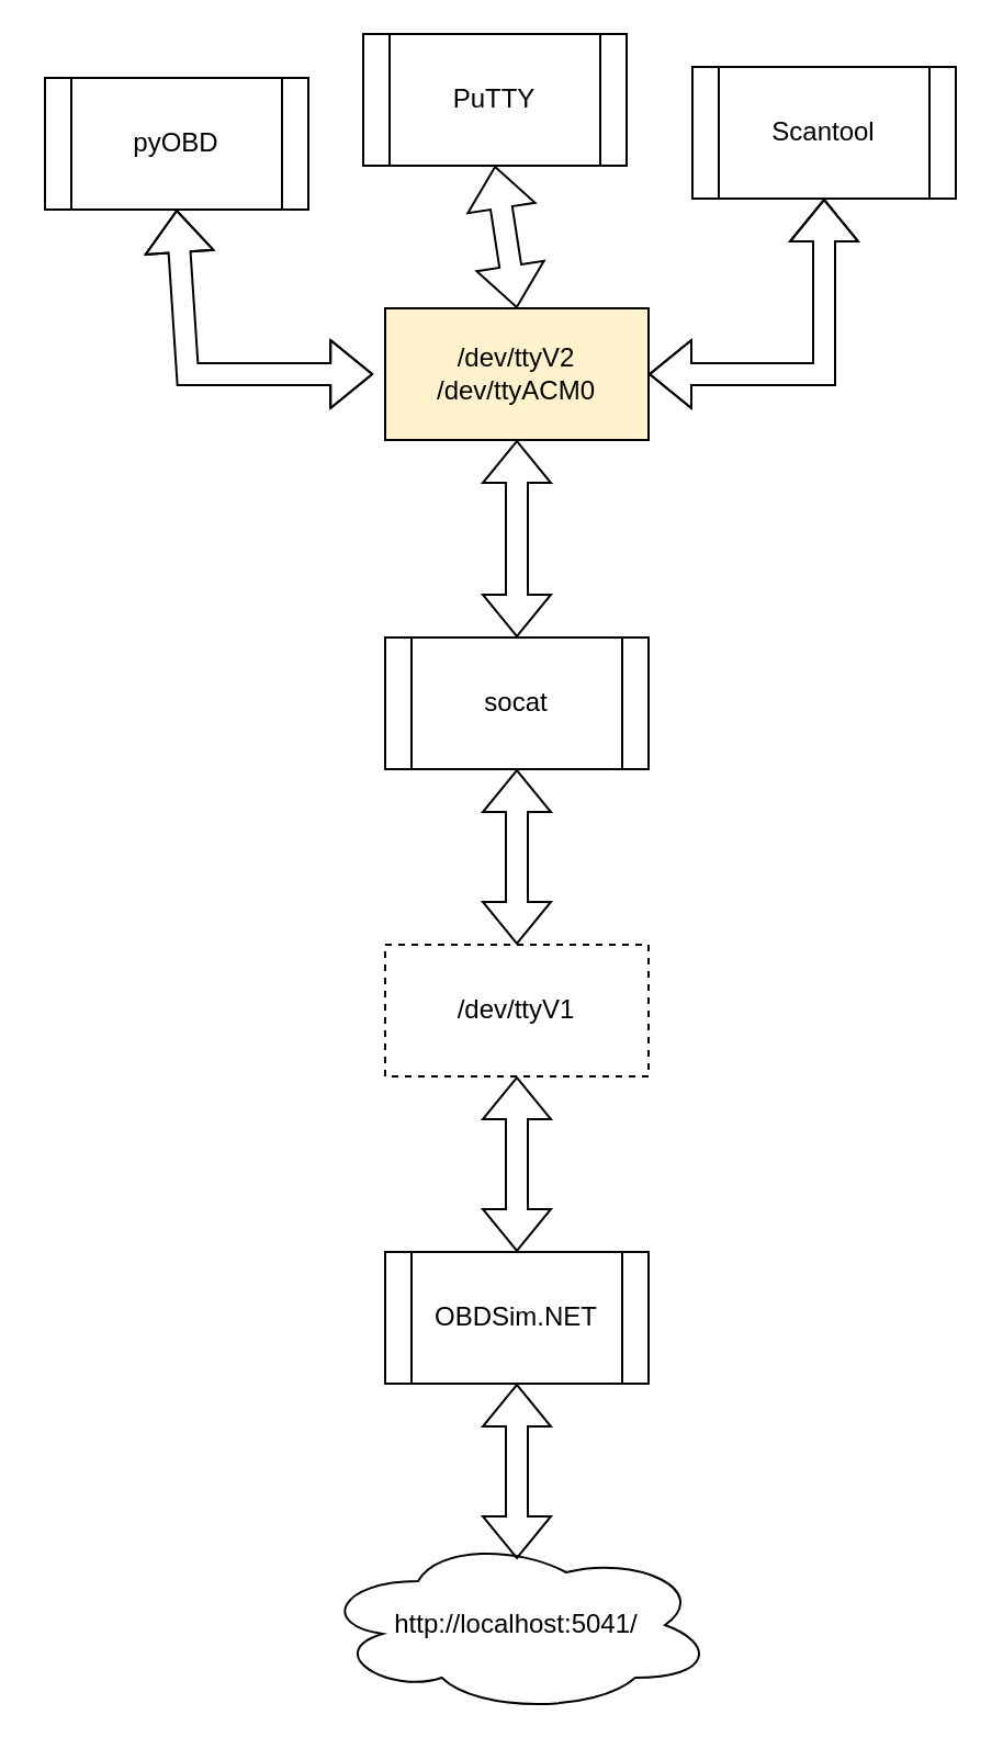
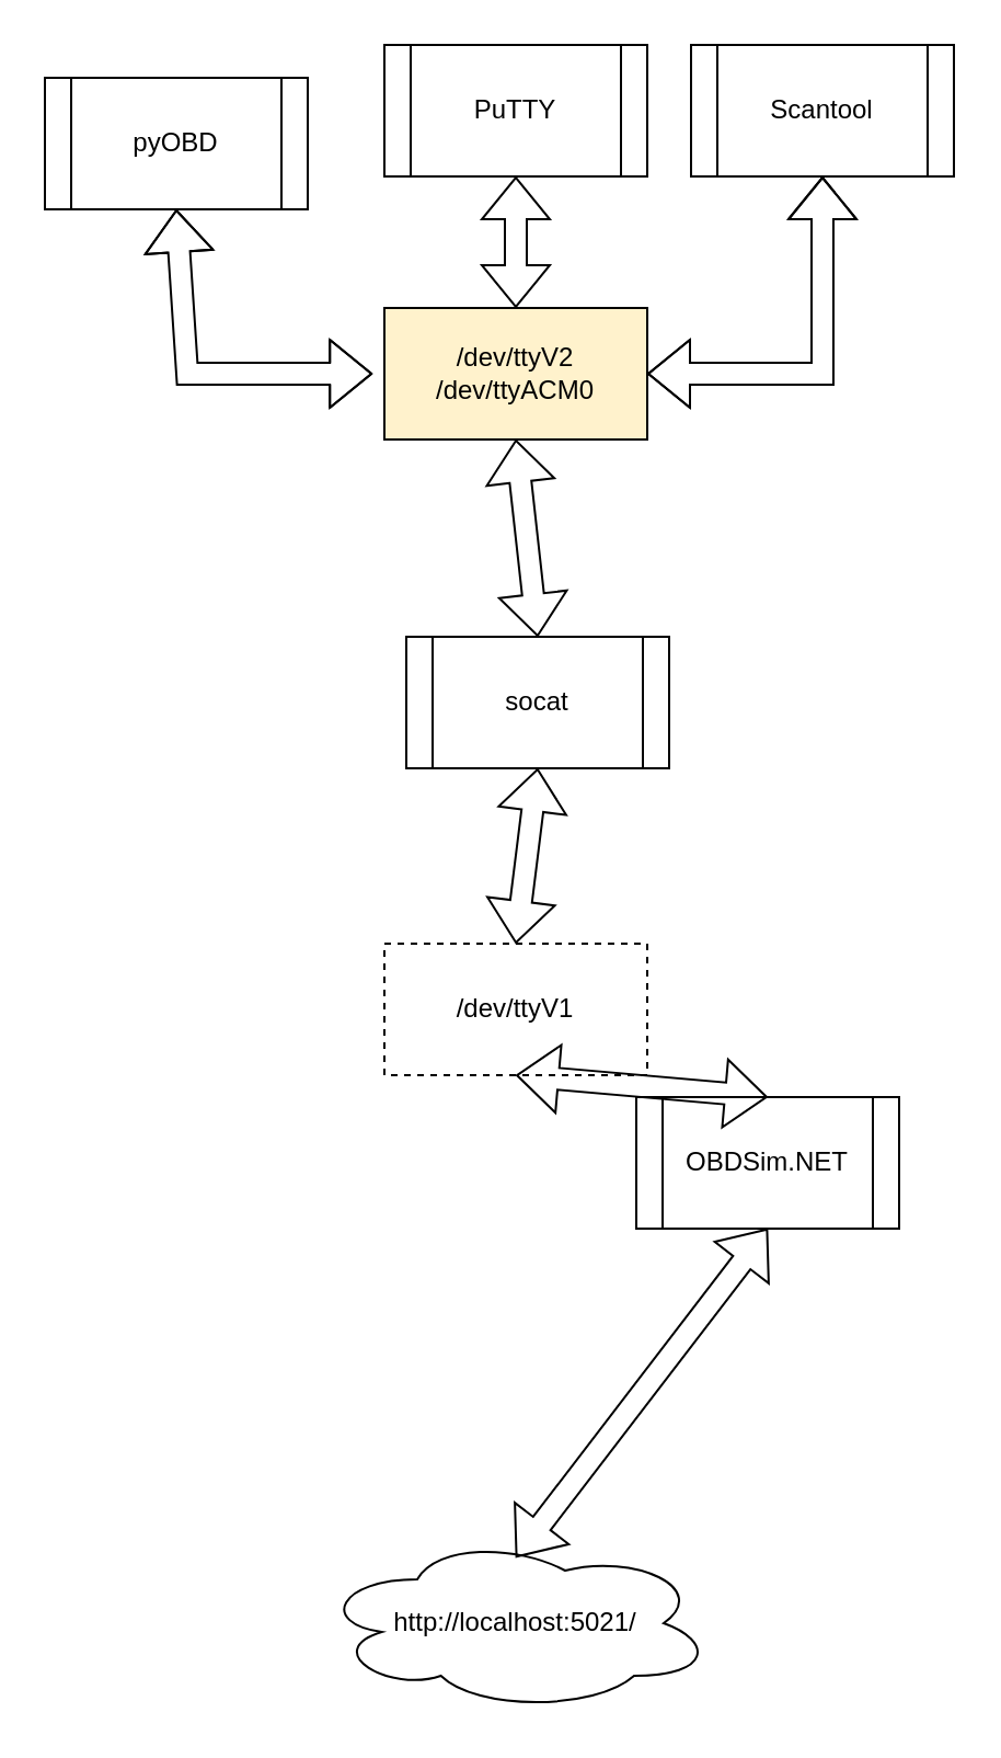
  <mxCell id="0" />
  <mxCell id="1" parent="0" />
- <mxCell id="2" value="socat" style="shape=process;whiteSpace=wrap;html=1;backgroundOutline=1;" vertex="1" parent="1"><mxGeometry x="175" y="290" width="120" height="60" as="geometry" /></mxCell>
+ <mxCell id="2" value="socat" style="shape=process;whiteSpace=wrap;html=1;backgroundOutline=1;" vertex="1" parent="1"><mxGeometry x="185" y="290" width="120" height="60" as="geometry" /></mxCell>
  <mxCell id="3" value="/dev/ttyV2&lt;div&gt;/dev/ttyACM0&lt;/div&gt;" style="rounded=0;whiteSpace=wrap;html=1;fillColor=#fff2cc;" vertex="1" parent="1"><mxGeometry x="175" y="140" width="120" height="60" as="geometry" /></mxCell>
  <mxCell id="4" value="/dev/ttyV1" style="rounded=0;whiteSpace=wrap;html=1;dashed=1;" vertex="1" parent="1"><mxGeometry x="175" y="430" width="120" height="60" as="geometry" /></mxCell>
  <mxCell id="5" value="" style="shape=flexArrow;endArrow=classic;startArrow=classic;html=1;rounded=0;entryX=0.5;entryY=0;entryDx=0;entryDy=0;exitX=0.5;exitY=1;exitDx=0;exitDy=0;" edge="1" parent="1" source="3" target="2"><mxGeometry width="100" height="100" relative="1" as="geometry"><mxPoint x="115" y="480" as="sourcePoint" /><mxPoint x="215" y="380" as="targetPoint" /></mxGeometry></mxCell>
  <mxCell id="6" value="" style="shape=flexArrow;endArrow=classic;startArrow=classic;html=1;rounded=0;entryX=0.5;entryY=0;entryDx=0;entryDy=0;exitX=0.5;exitY=1;exitDx=0;exitDy=0;" edge="1" parent="1" source="2" target="4"><mxGeometry width="100" height="100" relative="1" as="geometry"><mxPoint x="265" y="500" as="sourcePoint" /><mxPoint x="365" y="400" as="targetPoint" /></mxGeometry></mxCell>
- <mxCell id="7" value="OBDSim.NET" style="shape=process;whiteSpace=wrap;html=1;backgroundOutline=1;" vertex="1" parent="1"><mxGeometry x="175" y="570" width="120" height="60" as="geometry" /></mxCell>
+ <mxCell id="7" value="OBDSim.NET" style="shape=process;whiteSpace=wrap;html=1;backgroundOutline=1;" vertex="1" parent="1"><mxGeometry x="290" y="500" width="120" height="60" as="geometry" /></mxCell>
  <mxCell id="8" value="" style="shape=flexArrow;endArrow=classic;startArrow=classic;html=1;rounded=0;entryX=0.5;entryY=1;entryDx=0;entryDy=0;exitX=0.5;exitY=0;exitDx=0;exitDy=0;" edge="1" parent="1" source="7" target="4"><mxGeometry width="100" height="100" relative="1" as="geometry"><mxPoint x="65" y="600" as="sourcePoint" /><mxPoint x="165" y="500" as="targetPoint" /></mxGeometry></mxCell>
- <mxCell id="9" value="PuTTY" style="shape=process;whiteSpace=wrap;html=1;backgroundOutline=1;" vertex="1" parent="1"><mxGeometry x="165" y="15" width="120" height="60" as="geometry" /></mxCell>
+ <mxCell id="9" value="PuTTY" style="shape=process;whiteSpace=wrap;html=1;backgroundOutline=1;" vertex="1" parent="1"><mxGeometry x="175" y="20" width="120" height="60" as="geometry" /></mxCell>
  <mxCell id="10" value="" style="shape=flexArrow;endArrow=classic;startArrow=classic;html=1;rounded=0;entryX=0.5;entryY=1;entryDx=0;entryDy=0;exitX=0.5;exitY=0;exitDx=0;exitDy=0;" edge="1" parent="1" source="3" target="9"><mxGeometry width="100" height="100" relative="1" as="geometry"><mxPoint x="75" y="230" as="sourcePoint" /><mxPoint x="175" y="130" as="targetPoint" /></mxGeometry></mxCell>
- <mxCell id="11" value="http://localhost:5041/" style="ellipse;shape=cloud;whiteSpace=wrap;html=1;" vertex="1" parent="1"><mxGeometry x="145" y="700" width="180" height="80" as="geometry" /></mxCell>
+ <mxCell id="11" value="http://localhost:5021/" style="ellipse;shape=cloud;whiteSpace=wrap;html=1;" vertex="1" parent="1"><mxGeometry x="145" y="700" width="180" height="80" as="geometry" /></mxCell>
  <mxCell id="12" value="" style="shape=flexArrow;endArrow=classic;startArrow=classic;html=1;rounded=0;entryX=0.5;entryY=1;entryDx=0;entryDy=0;exitX=0.5;exitY=0.125;exitDx=0;exitDy=0;exitPerimeter=0;" edge="1" parent="1" source="11" target="7"><mxGeometry width="100" height="100" relative="1" as="geometry"><mxPoint x="5" y="690" as="sourcePoint" /><mxPoint x="105" y="590" as="targetPoint" /></mxGeometry></mxCell>
- <mxCell id="13" value="Scantool" style="shape=process;whiteSpace=wrap;html=1;backgroundOutline=1;" vertex="1" parent="1"><mxGeometry x="315" y="30" width="120" height="60" as="geometry" /></mxCell>
+ <mxCell id="13" value="Scantool" style="shape=process;whiteSpace=wrap;html=1;backgroundOutline=1;" vertex="1" parent="1"><mxGeometry x="315" y="20" width="120" height="60" as="geometry" /></mxCell>
  <mxCell id="14" value="" style="shape=flexArrow;endArrow=classic;startArrow=classic;html=1;rounded=0;entryX=0.5;entryY=1;entryDx=0;entryDy=0;exitX=1;exitY=0.5;exitDx=0;exitDy=0;" edge="1" parent="1" source="3" target="13"><mxGeometry width="100" height="100" relative="1" as="geometry"><mxPoint x="374.71" y="180" as="sourcePoint" /><mxPoint x="374.71" y="110" as="targetPoint" /><Array as="points"><mxPoint x="375" y="170" /></Array></mxGeometry></mxCell>
  <mxCell id="15" value="pyOBD" style="shape=process;whiteSpace=wrap;html=1;backgroundOutline=1;" vertex="1" parent="1"><mxGeometry x="20" y="35" width="120" height="60" as="geometry" /></mxCell>
  <mxCell id="16" value="" style="shape=flexArrow;endArrow=classic;startArrow=classic;html=1;rounded=0;entryX=0.5;entryY=1;entryDx=0;entryDy=0;exitX=-0.045;exitY=0.5;exitDx=0;exitDy=0;exitPerimeter=0;" edge="1" parent="1" source="3" target="15"><mxGeometry width="100" height="100" relative="1" as="geometry"><mxPoint x="-5" y="175" as="sourcePoint" /><mxPoint x="95" y="90" as="targetPoint" /><Array as="points"><mxPoint x="85" y="170" /></Array></mxGeometry></mxCell>
